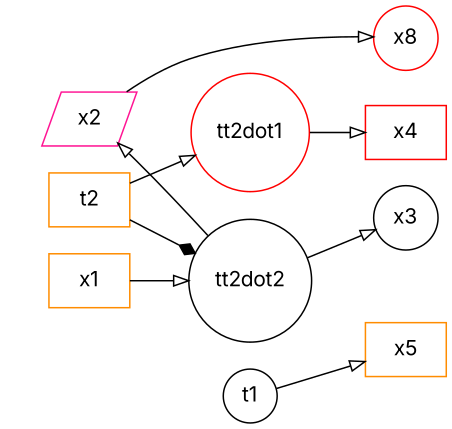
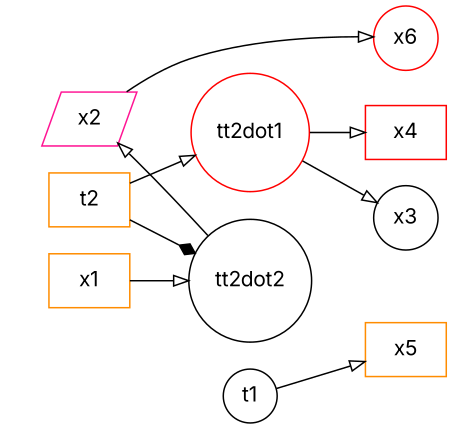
  digraph {
    fontname=Inter
    rankdir=LR
    node [color=red fontname=Inter shape=circle]
    edge [fontname=Inter arrowhead=onormal]
-   n1 [label=x8]
+   n1 [label=x6]
    n2 [color=darkorange label=x5 shape=box]
    n3 [label=x4 shape=box]
    n4 [color=black label=x3]
    n5 [color=deeppink label=x2 shape=parallelogram]
    n6 [color=darkorange label=x1 shape=box]
    tt2dot1
    tt2dot2 [color=black]
    n9 [color=black label=t1]
    n10 [color=darkorange label=t2 shape=box]
    subgraph sub_1 {
      rank=same
      n1
      n2
    }
    subgraph sub_2 {
      rank=same
      n3
      n4
    }
    subgraph sub_3 {
      rank=same
      n5
      n6
    }
    subgraph sub_4 {
      rank=same
      tt2dot1
      tt2dot2
    }
    subgraph sub_5 {
      rank=same
      n1
      n3
    }
    n1 -> n2 [style=invis arrowhead=""]
    n3 -> n4 [style=invis arrowhead=""]
    n5 -> n1
    n5 -> n6 [style=invis arrowhead=""]
    n6 -> tt2dot2
    tt2dot1 -> n3
-   tt2dot2 -> n4
+   tt2dot1 -> n4
    tt2dot1 -> tt2dot2 [style=invis arrowhead=""]
    tt2dot2 -> n5
    n9 -> n2
    n10 -> tt2dot1
    n10 -> tt2dot2 [arrowhead=diamond]
  }
